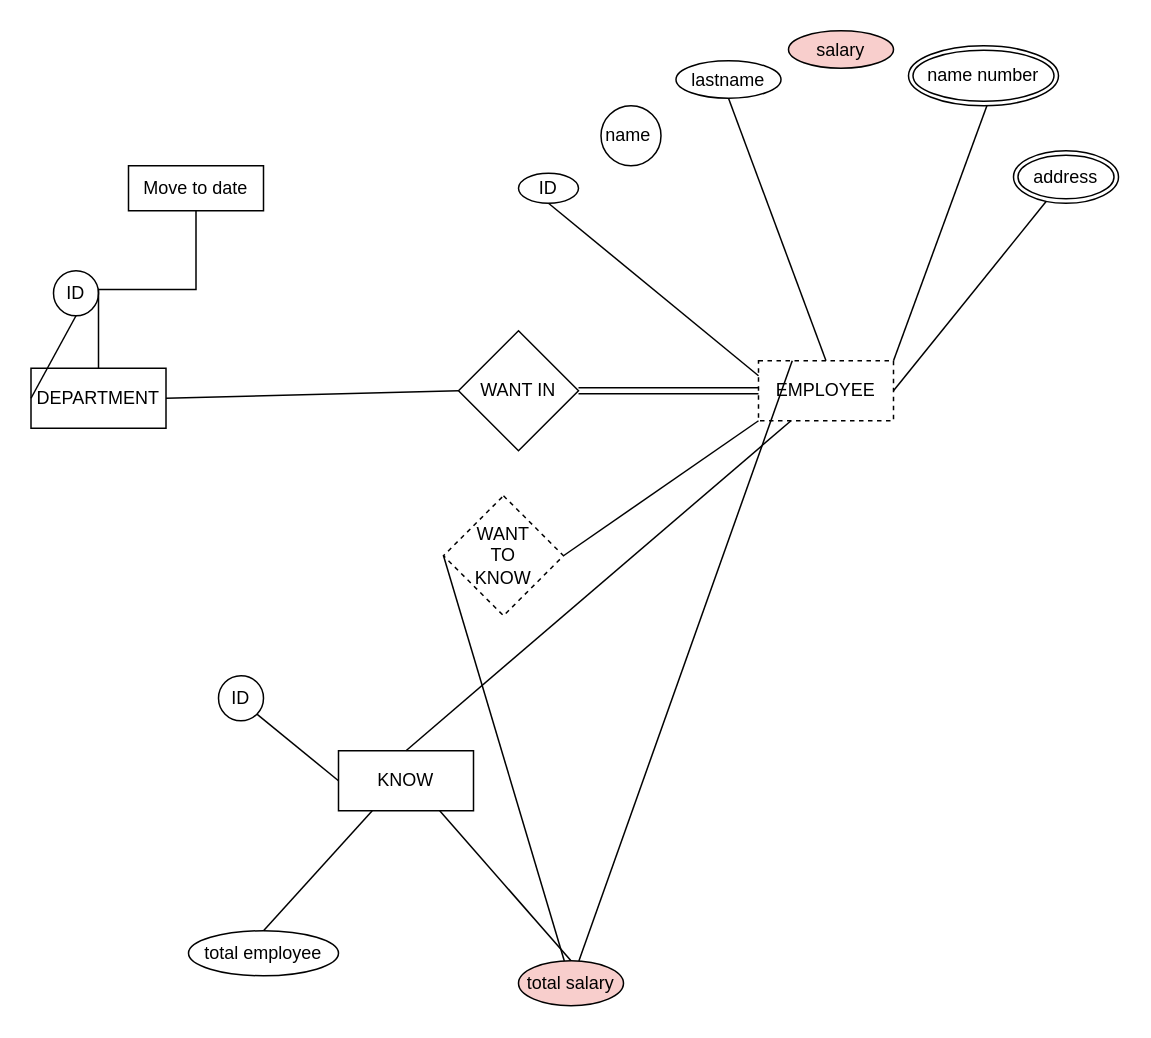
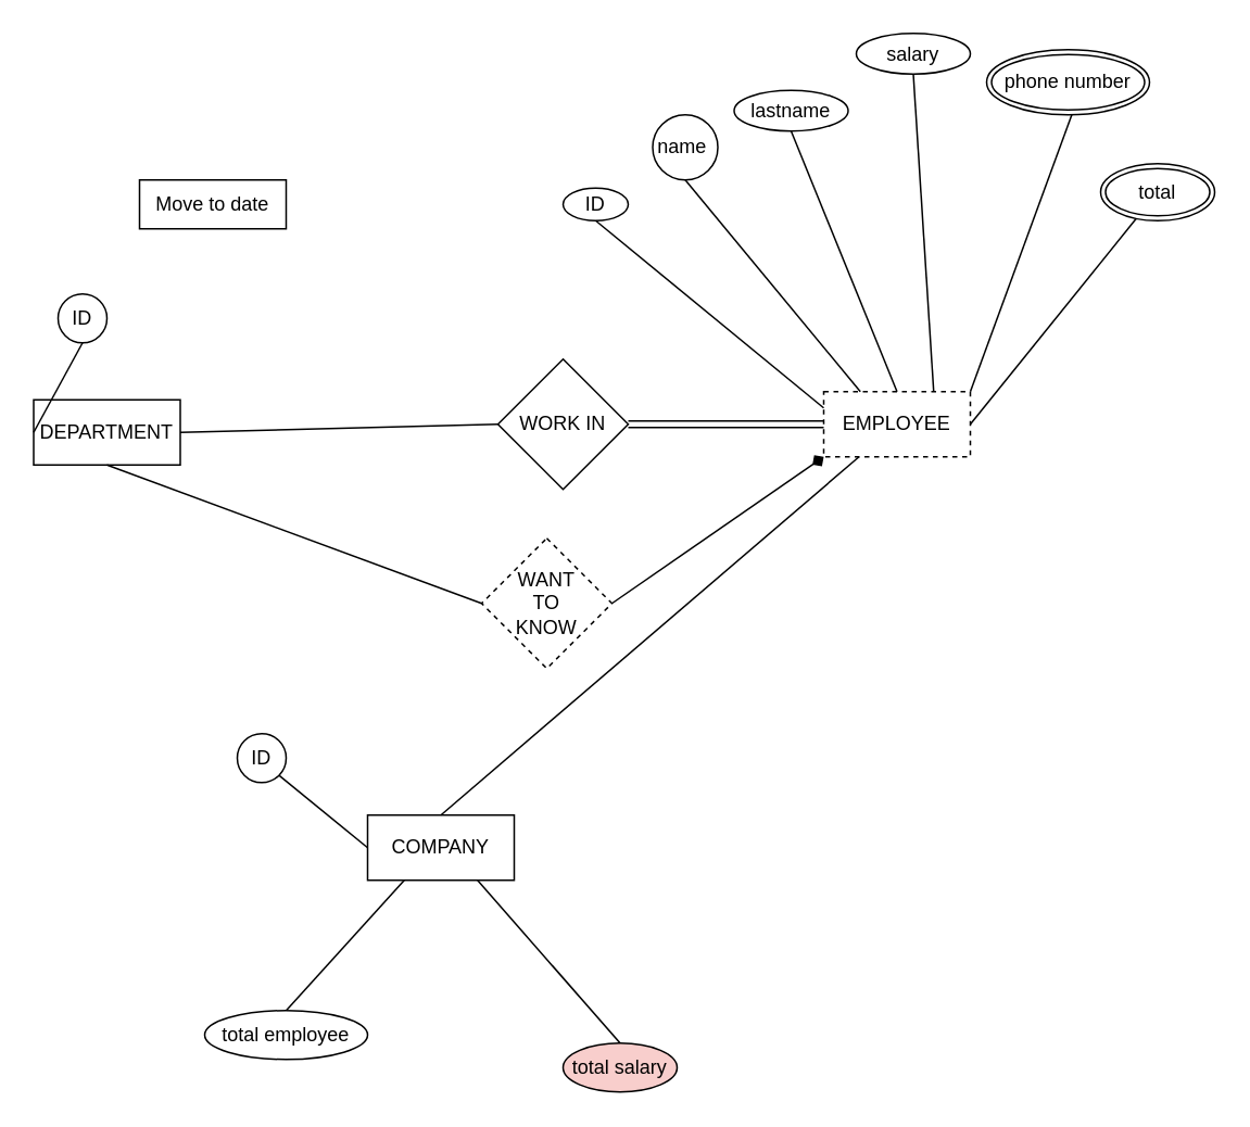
  <mxCell id="0" />
  <mxCell id="1" parent="0" />
  <mxCell id="2" value="DEPARTMENT" style="rounded=0;whiteSpace=wrap;html=1;" parent="1" vertex="1"><mxGeometry x="20" y="245" width="90" height="40" as="geometry" /></mxCell>
  <mxCell id="3" value="ID" style="ellipse;whiteSpace=wrap;html=1;aspect=fixed;" parent="1" vertex="1"><mxGeometry x="35" y="180" width="30" height="30" as="geometry" /></mxCell>
  <mxCell id="4" value="" style="endArrow=none;html=1;exitX=0;exitY=0.5;exitDx=0;exitDy=0;entryX=0.5;entryY=1;entryDx=0;entryDy=0;" parent="1" source="2" target="3" edge="1"><mxGeometry width="50" height="50" relative="1" as="geometry"><mxPoint x="255" y="240" as="sourcePoint" /><mxPoint x="305" y="190" as="targetPoint" /></mxGeometry></mxCell>
  <mxCell id="5" value="EMPLOYEE" style="rounded=0;whiteSpace=wrap;html=1;dashed=1;" parent="1" vertex="1"><mxGeometry x="505" y="240" width="90" height="40" as="geometry" /></mxCell>
  <mxCell id="6" style="edgeStyle=orthogonalEdgeStyle;rounded=0;orthogonalLoop=1;jettySize=auto;html=1;endArrow=none;endFill=0;shape=link;" parent="1" source="8" target="5" edge="1"><mxGeometry relative="1" as="geometry" /></mxCell>
- <mxCell id="7" style="edgeStyle=orthogonalEdgeStyle;rounded=0;orthogonalLoop=1;jettySize=auto;html=1;entryX=0.5;entryY=1;entryDx=0;entryDy=0;endArrow=none;endFill=0;exitX=0.5;exitY=0;exitDx=0;exitDy=0;" parent="1" source="2" target="10" edge="1"><mxGeometry relative="1" as="geometry" /></mxCell>
- <mxCell id="8" value="WANT IN" style="rhombus;whiteSpace=wrap;html=1;" parent="1" vertex="1"><mxGeometry x="305" y="220" width="80" height="80" as="geometry" /></mxCell>
+ <mxCell id="8" value="WORK IN" style="rhombus;whiteSpace=wrap;html=1;" parent="1" vertex="1"><mxGeometry x="305" y="220" width="80" height="80" as="geometry" /></mxCell>
  <mxCell id="9" value="" style="endArrow=none;html=1;exitX=0;exitY=0.5;exitDx=0;exitDy=0;entryX=1;entryY=0.5;entryDx=0;entryDy=0;" parent="1" source="8" target="2" edge="1"><mxGeometry width="50" height="50" relative="1" as="geometry"><mxPoint x="255" y="240" as="sourcePoint" /><mxPoint x="305" y="190" as="targetPoint" /></mxGeometry></mxCell>
  <mxCell id="10" value="Move to date" style="whiteSpace=wrap;html=1;rounded=0;" parent="1" vertex="1"><mxGeometry x="85" y="110" width="90" height="30" as="geometry" /></mxCell>
  <mxCell id="11" value="ID" style="ellipse;whiteSpace=wrap;html=1;" parent="1" vertex="1"><mxGeometry x="345" y="115" width="40" height="20" as="geometry" /></mxCell>
  <mxCell id="12" value="name&amp;nbsp;" style="ellipse;whiteSpace=wrap;html=1;" parent="1" vertex="1"><mxGeometry x="400" y="70" width="40" height="40" as="geometry" /></mxCell>
- <mxCell id="13" value="lastname" style="ellipse;whiteSpace=wrap;html=1;" parent="1" vertex="1"><mxGeometry x="450" y="40" width="70" height="25" as="geometry" /></mxCell>
- <mxCell id="14" value="" style="endArrow=none;html=1;exitX=0.25;exitY=0;exitDx=0;exitDy=0;" parent="1" source="5" target="25" edge="1"><mxGeometry width="50" height="50" relative="1" as="geometry"><mxPoint x="255" y="350" as="sourcePoint" /><mxPoint x="305" y="300" as="targetPoint" /></mxGeometry></mxCell>
+ <mxCell id="13" value="lastname" style="ellipse;whiteSpace=wrap;html=1;" parent="1" vertex="1"><mxGeometry x="450" y="55" width="70" height="25" as="geometry" /></mxCell>
+ <mxCell id="14" value="" style="endArrow=none;html=1;entryX=0.5;entryY=1;entryDx=0;entryDy=0;exitX=0.25;exitY=0;exitDx=0;exitDy=0;" parent="1" source="5" target="12" edge="1"><mxGeometry width="50" height="50" relative="1" as="geometry"><mxPoint x="255" y="350" as="sourcePoint" /><mxPoint x="305" y="300" as="targetPoint" /></mxGeometry></mxCell>
  <mxCell id="15" value="" style="endArrow=none;html=1;entryX=0.5;entryY=1;entryDx=0;entryDy=0;exitX=0;exitY=0.25;exitDx=0;exitDy=0;" parent="1" source="5" target="11" edge="1"><mxGeometry width="50" height="50" relative="1" as="geometry"><mxPoint x="255" y="350" as="sourcePoint" /><mxPoint x="305" y="300" as="targetPoint" /></mxGeometry></mxCell>
  <mxCell id="16" value="" style="endArrow=none;html=1;entryX=0.5;entryY=1;entryDx=0;entryDy=0;exitX=0.5;exitY=0;exitDx=0;exitDy=0;" parent="1" source="5" target="13" edge="1"><mxGeometry width="50" height="50" relative="1" as="geometry"><mxPoint x="255" y="350" as="sourcePoint" /><mxPoint x="305" y="300" as="targetPoint" /></mxGeometry></mxCell>
- <mxCell id="17" value="salary" style="ellipse;whiteSpace=wrap;html=1;fillColor=#f8cecc;" parent="1" vertex="1"><mxGeometry x="525" y="20" width="70" height="25" as="geometry" /></mxCell>
+ <mxCell id="17" value="salary" style="ellipse;whiteSpace=wrap;html=1;" parent="1" vertex="1"><mxGeometry x="525" y="20" width="70" height="25" as="geometry" /></mxCell>
+ <mxCell id="18" value="" style="endArrow=none;html=1;entryX=0.5;entryY=1;entryDx=0;entryDy=0;exitX=0.75;exitY=0;exitDx=0;exitDy=0;" parent="1" source="5" target="17" edge="1"><mxGeometry width="50" height="50" relative="1" as="geometry"><mxPoint x="325" y="250" as="sourcePoint" /><mxPoint x="375" y="200" as="targetPoint" /></mxGeometry></mxCell>
  <mxCell id="19" value="" style="endArrow=none;html=1;entryX=0.43;entryY=1.017;entryDx=0;entryDy=0;entryPerimeter=0;exitX=1;exitY=0;exitDx=0;exitDy=0;" parent="1" source="5" edge="1"><mxGeometry width="50" height="50" relative="1" as="geometry"><mxPoint x="325" y="250" as="sourcePoint" /><mxPoint x="658" y="68.01" as="targetPoint" /></mxGeometry></mxCell>
- <mxCell id="20" value="name number" style="ellipse;shape=doubleEllipse;margin=3;whiteSpace=wrap;html=1;align=center;" parent="1" vertex="1"><mxGeometry x="605" y="30" width="100" height="40" as="geometry" /></mxCell>
- <mxCell id="21" value="address" style="ellipse;shape=doubleEllipse;margin=3;whiteSpace=wrap;html=1;align=center;" parent="1" vertex="1"><mxGeometry x="675" y="100" width="70" height="35" as="geometry" /></mxCell>
+ <mxCell id="20" value="phone number" style="ellipse;shape=doubleEllipse;margin=3;whiteSpace=wrap;html=1;align=center;" parent="1" vertex="1"><mxGeometry x="605" y="30" width="100" height="40" as="geometry" /></mxCell>
+ <mxCell id="21" value="total" style="ellipse;shape=doubleEllipse;margin=3;whiteSpace=wrap;html=1;align=center;" parent="1" vertex="1"><mxGeometry x="675" y="100" width="70" height="35" as="geometry" /></mxCell>
  <mxCell id="22" value="" style="endArrow=none;html=1;exitX=1;exitY=0.5;exitDx=0;exitDy=0;" parent="1" source="5" target="21" edge="1"><mxGeometry width="50" height="50" relative="1" as="geometry"><mxPoint x="325" y="250" as="sourcePoint" /><mxPoint x="375" y="200" as="targetPoint" /></mxGeometry></mxCell>
- <mxCell id="23" value="KNOW" style="rounded=0;whiteSpace=wrap;html=1;" parent="1" vertex="1"><mxGeometry x="225" y="500" width="90" height="40" as="geometry" /></mxCell>
+ <mxCell id="23" value="COMPANY" style="rounded=0;whiteSpace=wrap;html=1;" parent="1" vertex="1"><mxGeometry x="225" y="500" width="90" height="40" as="geometry" /></mxCell>
  <mxCell id="24" value="WANT&lt;br&gt;TO&lt;br&gt;KNOW" style="rhombus;whiteSpace=wrap;html=1;dashed=1;" parent="1" vertex="1"><mxGeometry x="295" y="330" width="80" height="80" as="geometry" /></mxCell>
  <mxCell id="25" value="total salary" style="ellipse;whiteSpace=wrap;html=1;fillColor=#f8cecc;" parent="1" vertex="1"><mxGeometry x="345" y="640" width="70" height="30" as="geometry" /></mxCell>
  <mxCell id="26" value="" style="endArrow=none;html=1;exitX=0.5;exitY=0;exitDx=0;exitDy=0;entryX=0.75;entryY=1;entryDx=0;entryDy=0;" parent="1" source="25" target="23" edge="1"><mxGeometry width="50" height="50" relative="1" as="geometry"><mxPoint x="325" y="550" as="sourcePoint" /><mxPoint x="375" y="500" as="targetPoint" /></mxGeometry></mxCell>
  <mxCell id="27" value="total employee" style="ellipse;whiteSpace=wrap;html=1;" parent="1" vertex="1"><mxGeometry x="125" y="620" width="100" height="30" as="geometry" /></mxCell>
  <mxCell id="28" value="" style="endArrow=none;html=1;exitX=0.5;exitY=0;exitDx=0;exitDy=0;entryX=0.25;entryY=1;entryDx=0;entryDy=0;" parent="1" source="27" target="23" edge="1"><mxGeometry width="50" height="50" relative="1" as="geometry"><mxPoint x="325" y="550" as="sourcePoint" /><mxPoint x="375" y="500" as="targetPoint" /></mxGeometry></mxCell>
- <mxCell id="29" value="" style="endArrow=none;html=1;exitX=0;exitY=0.5;exitDx=0;exitDy=0;" parent="1" source="24" target="25" edge="1"><mxGeometry width="50" height="50" relative="1" as="geometry"><mxPoint x="325" y="450" as="sourcePoint" /><mxPoint x="375" y="400" as="targetPoint" /></mxGeometry></mxCell>
+ <mxCell id="29" value="" style="endArrow=none;html=1;entryX=0.5;entryY=1;entryDx=0;entryDy=0;exitX=0;exitY=0.5;exitDx=0;exitDy=0;" parent="1" source="24" target="2" edge="1"><mxGeometry width="50" height="50" relative="1" as="geometry"><mxPoint x="325" y="450" as="sourcePoint" /><mxPoint x="375" y="400" as="targetPoint" /></mxGeometry></mxCell>
  <mxCell id="30" value="" style="endArrow=none;html=1;exitX=0.5;exitY=0;exitDx=0;exitDy=0;" parent="1" source="23" target="5" edge="1"><mxGeometry width="50" height="50" relative="1" as="geometry"><mxPoint x="325" y="450" as="sourcePoint" /><mxPoint x="375" y="400" as="targetPoint" /></mxGeometry></mxCell>
- <mxCell id="31" value="" style="endArrow=none;html=1;entryX=0;entryY=1;entryDx=0;entryDy=0;exitX=1;exitY=0.5;exitDx=0;exitDy=0;" parent="1" source="24" target="5" edge="1"><mxGeometry width="50" height="50" relative="1" as="geometry"><mxPoint x="325" y="350" as="sourcePoint" /><mxPoint x="375" y="300" as="targetPoint" /></mxGeometry></mxCell>
+ <mxCell id="31" value="" style="endArrow=diamond;html=1;entryX=0;entryY=1;entryDx=0;entryDy=0;exitX=1;exitY=0.5;exitDx=0;exitDy=0;" parent="1" source="24" target="5" edge="1"><mxGeometry width="50" height="50" relative="1" as="geometry"><mxPoint x="325" y="350" as="sourcePoint" /><mxPoint x="375" y="300" as="targetPoint" /></mxGeometry></mxCell>
  <mxCell id="32" value="ID" style="ellipse;whiteSpace=wrap;html=1;aspect=fixed;" parent="1" vertex="1"><mxGeometry x="145" y="450" width="30" height="30" as="geometry" /></mxCell>
  <mxCell id="33" value="" style="endArrow=none;html=1;entryX=1;entryY=1;entryDx=0;entryDy=0;exitX=0;exitY=0.5;exitDx=0;exitDy=0;" parent="1" source="23" target="32" edge="1"><mxGeometry width="50" height="50" relative="1" as="geometry"><mxPoint x="325" y="450" as="sourcePoint" /><mxPoint x="375" y="400" as="targetPoint" /></mxGeometry></mxCell>
